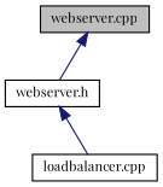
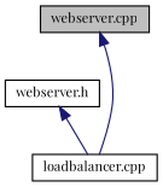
  digraph {
    fontname="Playfair Display"
    node [color=black fillcolor=white fontname="Playfair Display" fontsize=10 shape=record style=filled]
    edge [color=midnightblue dir=back fontname="Playfair Display" fontsize=10 labelfontname=Helvetica labelfontsize=10 style=solid]
    n1 [fillcolor=grey75 fontcolor=black height=0.2 label="webserver.cpp" width=0.4]
    n2 [height=0.2 label="webserver.h" width=0.4]
    n3 [height=0.2 label="loadbalancer.cpp" width=0.4]
-   n1 -> n2
+   n1 -> n3
    n2 -> n3
  }
